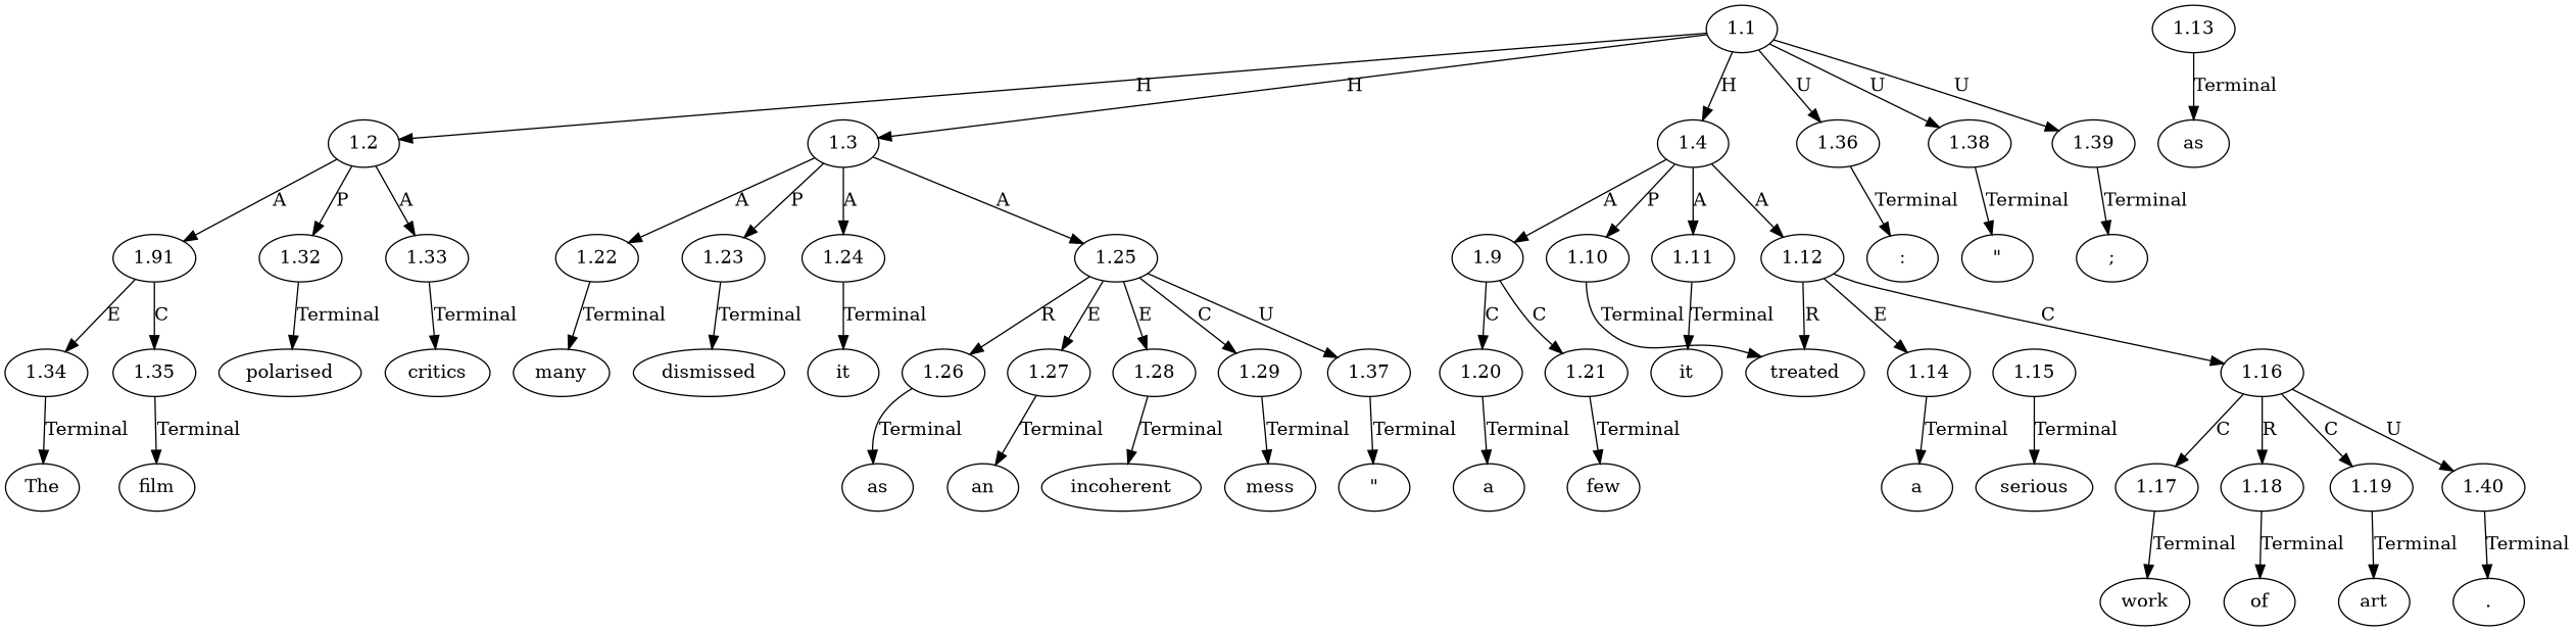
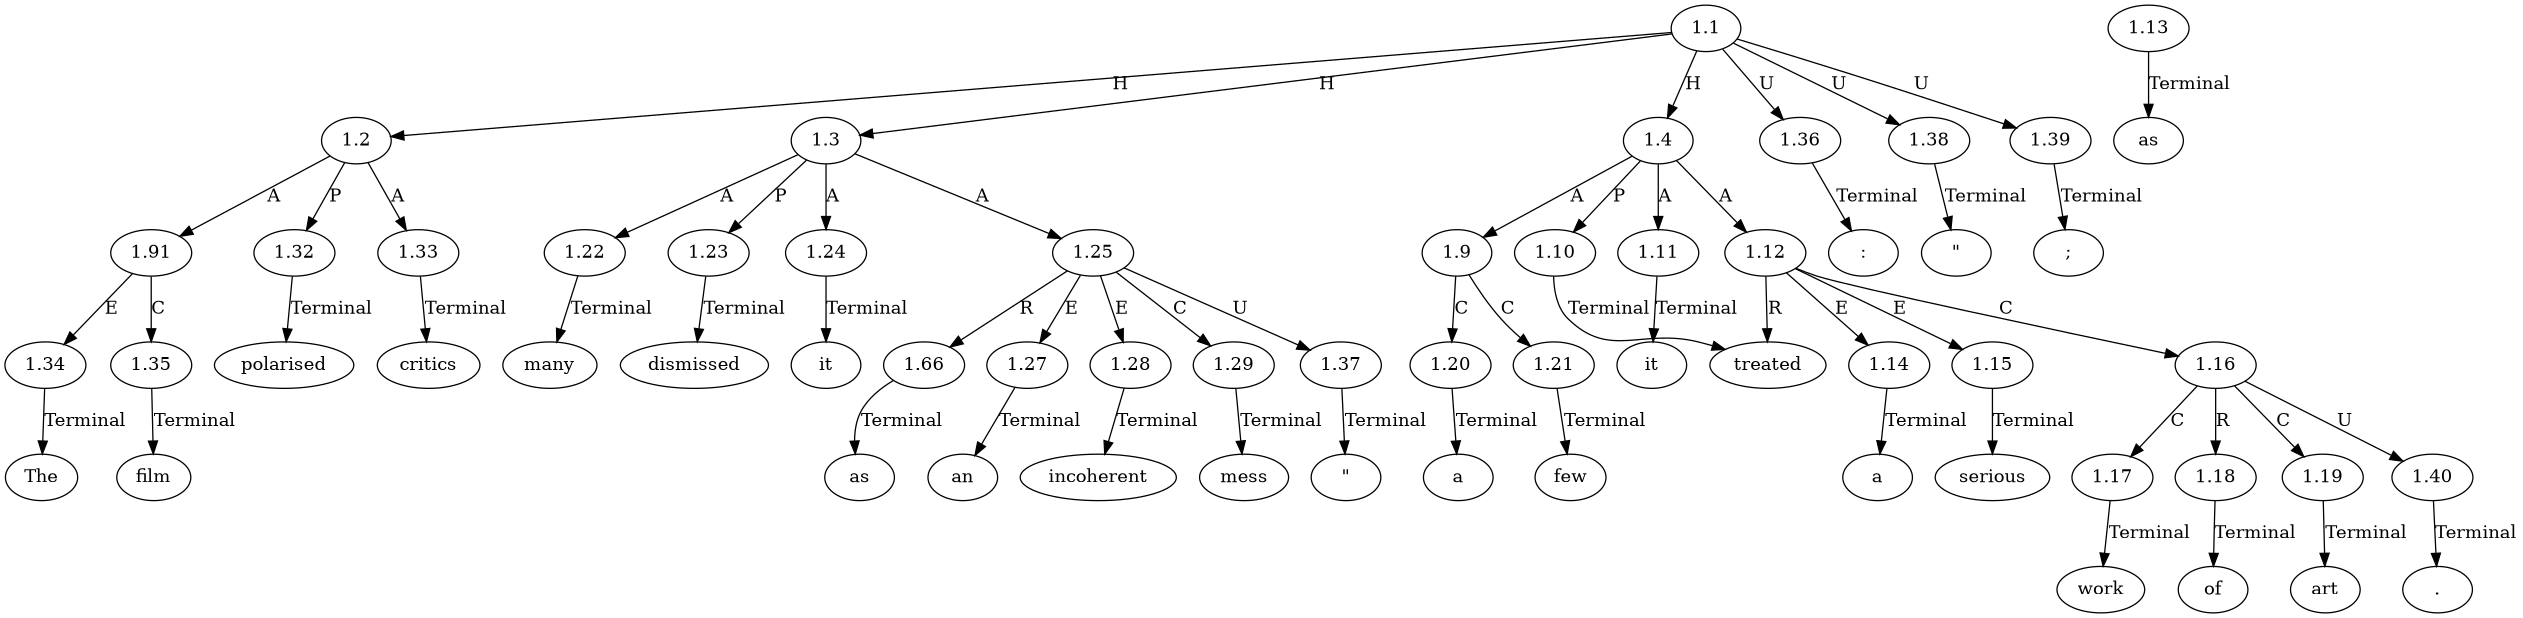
  digraph {
    node [ordering=out]
    edge [ordering=out]
    n1 [label=The]
    n2 [label=an]
    n3 [label="\""]
    n4 [label=incoherent]
    n5 [label=mess]
    n6 [label="\""]
    n7 [label=";"]
    n8 [label=a]
    n9 [label=few]
    n10 [label=treated]
    n11 [label=it]
    n12 [label=film]
    n13 [label=as]
    n14 [label=a]
    n15 [label=serious]
    n16 [label=work]
    n17 [label=of]
    n18 [label=art]
    n19 [label="."]
    n20 [label=polarised]
    n21 [label=critics]
    n22 [label=":"]
    n23 [label=many]
    n24 [label=dismissed]
    n25 [label=it]
    n26 [label=as]
    n27 [label=1.1]
    n28 [label=1.2]
    n29 [label=1.3]
    n30 [label=1.4]
    n31 [label=1.36]
    n32 [label=1.38]
    n33 [label=1.39]
    n34 [label=1.91]
    n35 [label=1.32]
    n36 [label=1.33]
    n37 [label=1.22]
    n38 [label=1.23]
    n39 [label=1.24]
    n40 [label=1.25]
    n41 [label=1.9]
    n42 [label=1.10]
    n43 [label=1.11]
    n44 [label=1.12]
    n45 [label=1.34]
    n46 [label=1.35]
-   n47 [label=1.26]
+   n47 [label=1.66]
    n48 [label=1.27]
    n49 [label=1.28]
    n50 [label=1.29]
    n51 [label=1.37]
    n52 [label=1.20]
    n53 [label=1.21]
    n54 [label=1.14]
    n55 [label=1.15]
    n56 [label=1.16]
    n57 [label=1.13]
    n58 [label=1.17]
    n59 [label=1.18]
    n60 [label=1.19]
    n61 [label=1.40]
    n27 -> n28 [label=H]
    n27 -> n29 [label=H]
    n27 -> n30 [label=H]
    n27 -> n31 [label=U]
    n27 -> n32 [label=U]
    n27 -> n33 [label=U]
    n28 -> n34 [label=A]
    n28 -> n35 [label=P]
    n28 -> n36 [label=A]
    n29 -> n37 [label=A]
    n29 -> n38 [label=P]
    n29 -> n39 [label=A]
    n29 -> n40 [label=A]
    n30 -> n41 [label=A]
    n30 -> n42 [label=P]
    n30 -> n43 [label=A]
    n30 -> n44 [label=A]
    n31 -> n22 [label=Terminal]
    n32 -> n6 [label=Terminal]
    n33 -> n7 [label=Terminal]
    n34 -> n45 [label=E]
    n34 -> n46 [label=C]
    n35 -> n20 [label=Terminal]
    n36 -> n21 [label=Terminal]
    n37 -> n23 [label=Terminal]
    n38 -> n24 [label=Terminal]
    n39 -> n25 [label=Terminal]
    n40 -> n47 [label=R]
    n40 -> n48 [label=E]
    n40 -> n49 [label=E]
    n40 -> n50 [label=C]
    n40 -> n51 [label=U]
    n41 -> n52 [label=C]
    n41 -> n53 [label=C]
    n42 -> n10 [label=Terminal]
    n43 -> n11 [label=Terminal]
    n44 -> n10 [label=R]
    n44 -> n54 [label=E]
+   n44 -> n55 [label=E]
    n44 -> n56 [label=C]
    n45 -> n1 [label=Terminal]
    n46 -> n12 [label=Terminal]
    n47 -> n26 [label=Terminal]
    n48 -> n2 [label=Terminal]
    n49 -> n4 [label=Terminal]
    n50 -> n5 [label=Terminal]
    n51 -> n3 [label=Terminal]
    n52 -> n8 [label=Terminal]
    n53 -> n9 [label=Terminal]
    n54 -> n14 [label=Terminal]
    n55 -> n15 [label=Terminal]
    n56 -> n58 [label=C]
    n56 -> n59 [label=R]
    n56 -> n60 [label=C]
    n56 -> n61 [label=U]
    n57 -> n13 [label=Terminal]
    n58 -> n16 [label=Terminal]
    n59 -> n17 [label=Terminal]
    n60 -> n18 [label=Terminal]
    n61 -> n19 [label=Terminal]
  }
